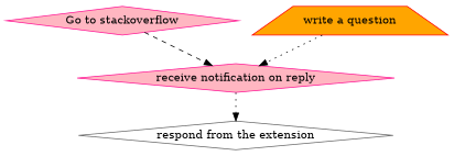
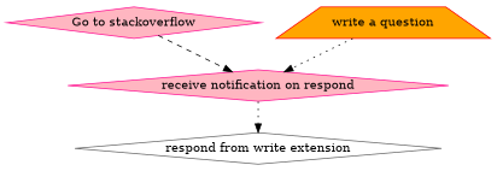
  digraph {
    node [color=deeppink fillcolor=lightpink shape=diamond style=filled]
    edge [style=dotted]
    "Go to stackoverflow"
-   "receive notification on reply"
+   "receive notification on reply" [label="receive notification on respond"]
    "write a question" [color=red fillcolor=orange shape=trapezium]
-   "respond from the extension" [color=gray40 fillcolor=white]
+   "respond from the extension" [color=gray40 fillcolor=white label="respond from write extension"]
    "Go to stackoverflow" -> "receive notification on reply" [style=dashed]
    "receive notification on reply" -> "respond from the extension"
    "write a question" -> "receive notification on reply"
  }
